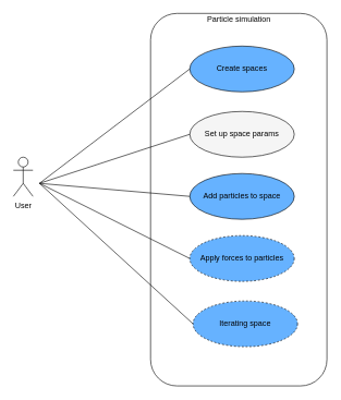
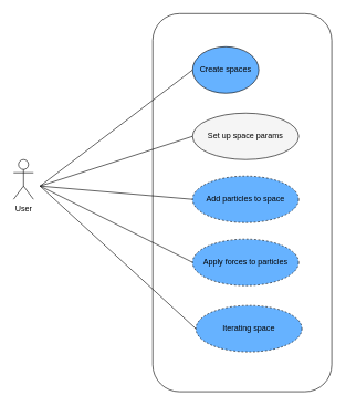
  <mxCell id="0" />
  <mxCell id="1" parent="0" />
  <mxCell id="2" value="User" style="shape=umlActor;verticalLabelPosition=bottom;verticalAlign=top;html=1;outlineConnect=0;" vertex="1" parent="1"><mxGeometry x="20" y="240" width="30" height="60" as="geometry" /></mxCell>
- <mxCell id="3" value="Create spaces" style="ellipse;whiteSpace=wrap;html=1;fillColor=#66B2FF;" vertex="1" parent="1"><mxGeometry x="290" y="70" width="160" height="70" as="geometry" /></mxCell>
+ <mxCell id="3" value="Create spaces" style="ellipse;whiteSpace=wrap;html=1;fillColor=#66B2FF;" vertex="1" parent="1"><mxGeometry x="290" y="70" width="100" height="70" as="geometry" /></mxCell>
  <mxCell id="4" value="Set up space params" style="ellipse;whiteSpace=wrap;html=1;fillColor=#f5f5f5;" vertex="1" parent="1"><mxGeometry x="290" y="170" width="160" height="70" as="geometry" /></mxCell>
- <mxCell id="5" value="Add particles to space" style="ellipse;whiteSpace=wrap;html=1;fillColor=#66B2FF;" vertex="1" parent="1"><mxGeometry x="290" y="265" width="160" height="70" as="geometry" /></mxCell>
+ <mxCell id="5" value="Add particles to space" style="ellipse;whiteSpace=wrap;html=1;fillColor=#66B2FF;dashed=1;" vertex="1" parent="1"><mxGeometry x="290" y="265" width="160" height="70" as="geometry" /></mxCell>
  <mxCell id="6" value="Apply forces to particles" style="ellipse;whiteSpace=wrap;html=1;fillColor=#66B2FF;dashed=1;" vertex="1" parent="1"><mxGeometry x="290" y="360" width="160" height="70" as="geometry" /></mxCell>
  <mxCell id="7" value="Iterating space" style="ellipse;whiteSpace=wrap;html=1;fillColor=#66B2FF;dashed=1;" vertex="1" parent="1"><mxGeometry x="295" y="460" width="160" height="70" as="geometry" /></mxCell>
  <mxCell id="8" value="" style="endArrow=none;html=1;entryX=0;entryY=0.5;entryDx=0;entryDy=0;endFill=0;" edge="1" parent="1" target="4"><mxGeometry width="50" height="50" relative="1" as="geometry"><mxPoint x="60" y="280" as="sourcePoint" /><mxPoint x="400" y="330" as="targetPoint" /></mxGeometry></mxCell>
  <mxCell id="9" value="" style="endArrow=none;html=1;entryX=0;entryY=0.5;entryDx=0;entryDy=0;endFill=0;" edge="1" parent="1" target="3"><mxGeometry width="50" height="50" relative="1" as="geometry"><mxPoint x="60" y="280" as="sourcePoint" /><mxPoint x="400" y="330" as="targetPoint" /></mxGeometry></mxCell>
  <mxCell id="10" value="" style="endArrow=none;html=1;entryX=0;entryY=0.5;entryDx=0;entryDy=0;endFill=0;" edge="1" parent="1" target="5"><mxGeometry width="50" height="50" relative="1" as="geometry"><mxPoint x="60" y="280" as="sourcePoint" /><mxPoint x="400" y="330" as="targetPoint" /></mxGeometry></mxCell>
  <mxCell id="11" value="" style="endArrow=none;html=1;entryX=0;entryY=0.5;entryDx=0;entryDy=0;endFill=0;" edge="1" parent="1" target="6"><mxGeometry width="50" height="50" relative="1" as="geometry"><mxPoint x="60" y="280" as="sourcePoint" /><mxPoint x="290" y="370" as="targetPoint" /></mxGeometry></mxCell>
  <mxCell id="12" value="" style="endArrow=none;html=1;entryX=0;entryY=0.5;entryDx=0;entryDy=0;endFill=0;" edge="1" parent="1" target="7"><mxGeometry width="50" height="50" relative="1" as="geometry"><mxPoint x="60" y="280" as="sourcePoint" /><mxPoint x="290" y="470" as="targetPoint" /></mxGeometry></mxCell>
  <mxCell id="13" value="" style="rounded=1;whiteSpace=wrap;html=1;fillColor=none;" vertex="1" parent="1"><mxGeometry x="230" y="20" width="270" height="570" as="geometry" /></mxCell>
- <mxCell id="14" value="Particle simulation" style="text;html=1;align=center;verticalAlign=middle;resizable=0;points=[];autosize=1;strokeColor=none;" vertex="1" parent="1"><mxGeometry x="310" y="20" width="110" height="20" as="geometry" /></mxCell>
